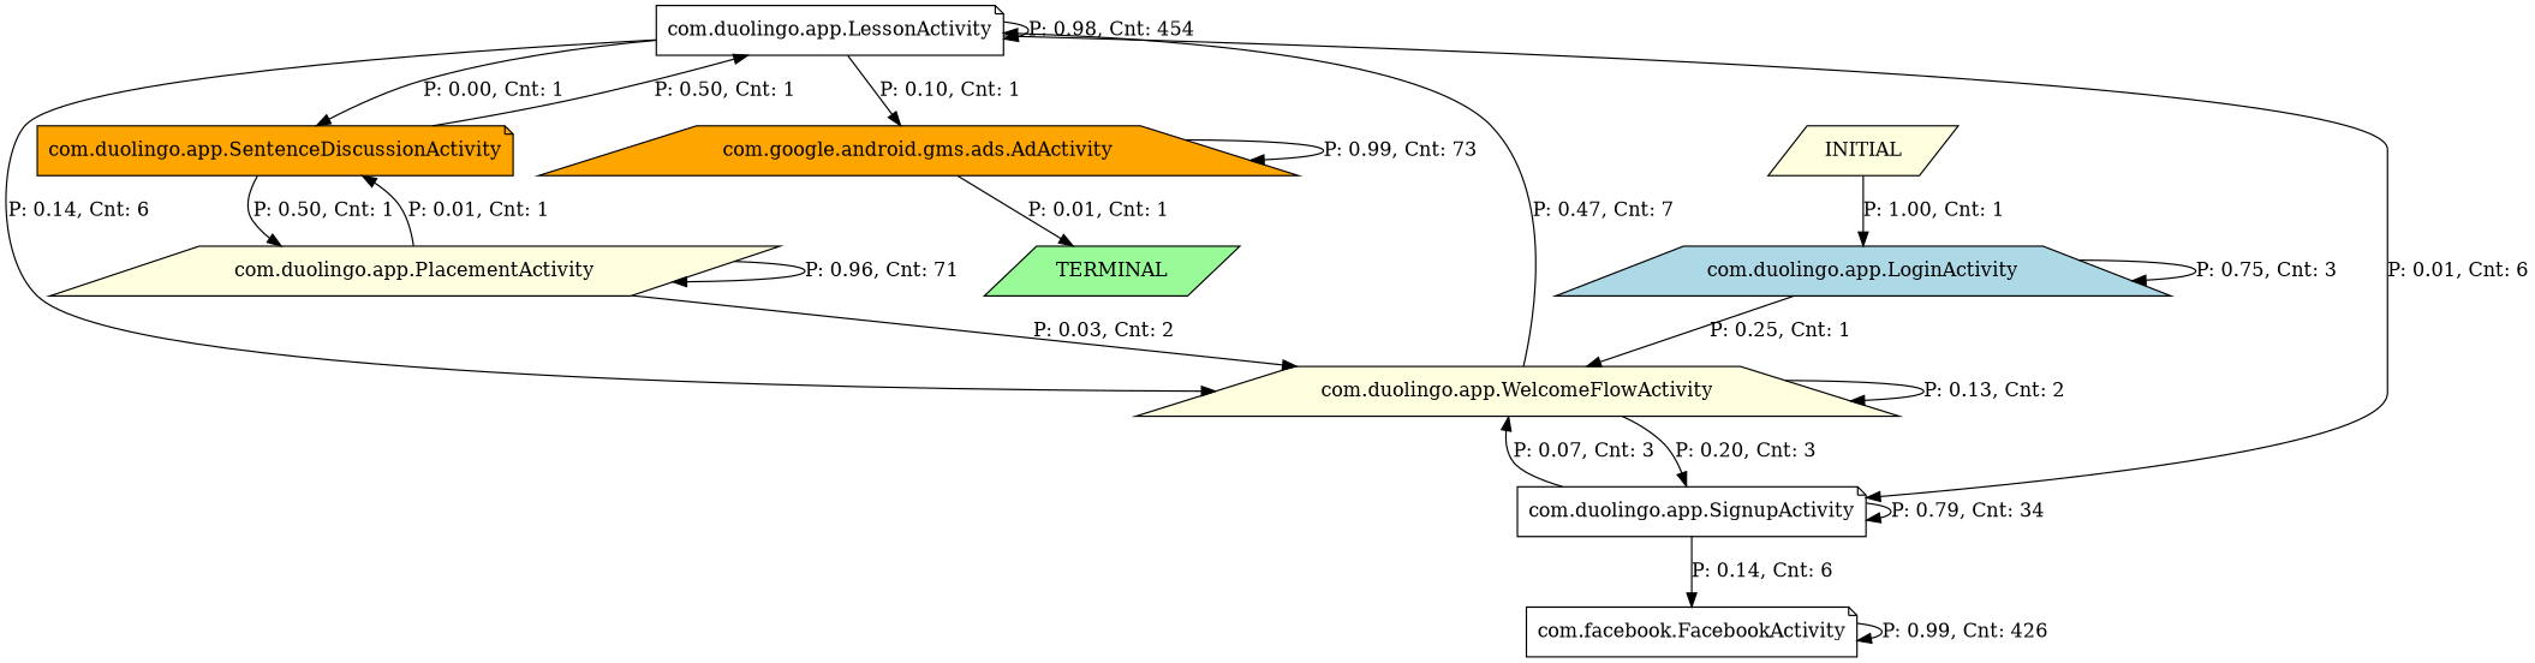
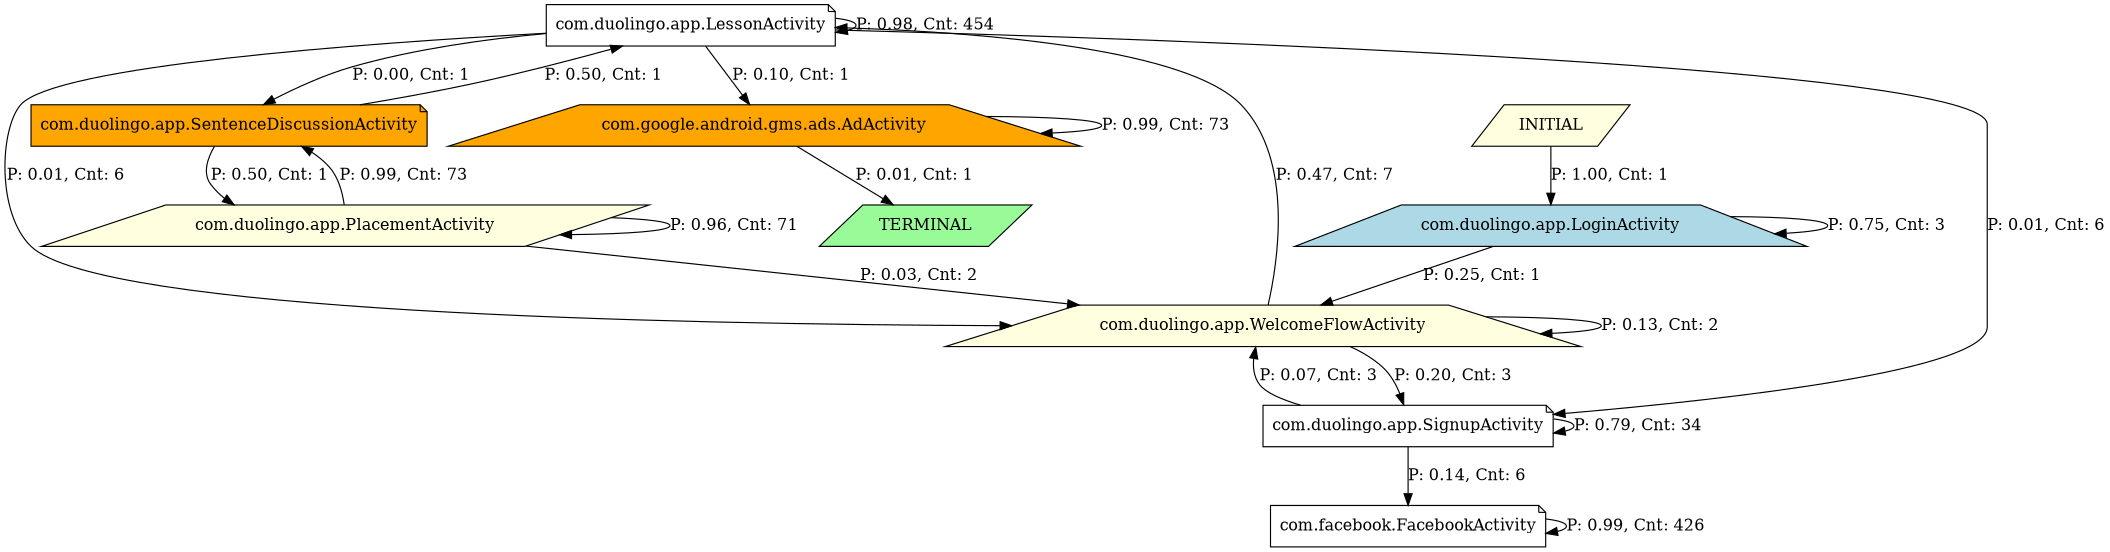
  digraph {
    node [fillcolor=white shape=note style=filled]
    n1 [label="com.duolingo.app.LessonActivity"]
    n2 [fillcolor=orange label="com.duolingo.app.SentenceDiscussionActivity"]
    n3 [fillcolor=lightyellow label="com.duolingo.app.WelcomeFlowActivity" shape=trapezium]
    n4 [fillcolor=orange label="com.google.android.gms.ads.AdActivity" shape=trapezium]
    n5 [label="com.duolingo.app.SignupActivity"]
    n6 [fillcolor=lightyellow label="com.duolingo.app.PlacementActivity" shape=parallelogram]
    n7 [fillcolor=palegreen label=TERMINAL shape=parallelogram]
    n8 [fillcolor=lightblue label="com.duolingo.app.LoginActivity" shape=trapezium]
    n9 [label="com.facebook.FacebookActivity"]
    n10 [fillcolor=lightyellow label=INITIAL shape=parallelogram]
    n1 -> n1 [label="P: 0.98, Cnt: 454"]
    n1 -> n2 [label="P: 0.00, Cnt: 1"]
-   n1 -> n3 [label="P: 0.14, Cnt: 6"]
+   n1 -> n3 [label="P: 0.01, Cnt: 6"]
    n1 -> n4 [label="P: 0.10, Cnt: 1"]
    n1 -> n5 [label="P: 0.01, Cnt: 6"]
    n2 -> n1 [label="P: 0.50, Cnt: 1"]
    n2 -> n6 [label="P: 0.50, Cnt: 1"]
    n3 -> n1 [label="P: 0.47, Cnt: 7"]
    n3 -> n3 [label="P: 0.13, Cnt: 2"]
    n3 -> n5 [label="P: 0.20, Cnt: 3"]
    n4 -> n4 [label="P: 0.99, Cnt: 73"]
    n4 -> n7 [label="P: 0.01, Cnt: 1"]
    n5 -> n3 [label="P: 0.07, Cnt: 3"]
    n5 -> n5 [label="P: 0.79, Cnt: 34"]
    n5 -> n9 [label="P: 0.14, Cnt: 6"]
-   n6 -> n2 [label="P: 0.01, Cnt: 1"]
+   n6 -> n2 [label="P: 0.99, Cnt: 73"]
    n6 -> n3 [label="P: 0.03, Cnt: 2"]
    n6 -> n6 [label="P: 0.96, Cnt: 71"]
    n8 -> n3 [label="P: 0.25, Cnt: 1"]
    n8 -> n8 [label="P: 0.75, Cnt: 3"]
    n9 -> n9 [label="P: 0.99, Cnt: 426"]
    n10 -> n8 [label="P: 1.00, Cnt: 1"]
  }
